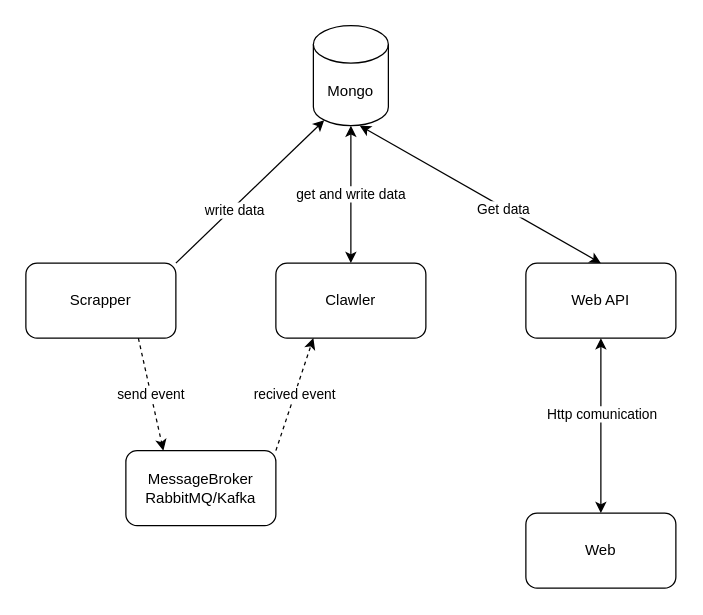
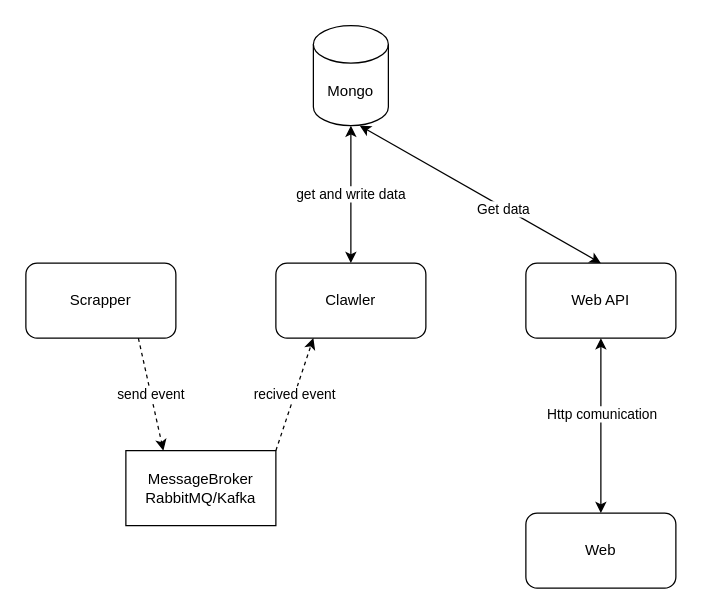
  <mxCell id="0" />
  <mxCell id="1" parent="0" />
  <mxCell id="2" value="Web" style="rounded=1;whiteSpace=wrap;html=1;" vertex="1" parent="1"><mxGeometry x="420" y="410" width="120" height="60" as="geometry" /></mxCell>
  <mxCell id="3" value="Scrapper" style="rounded=1;whiteSpace=wrap;html=1;" vertex="1" parent="1"><mxGeometry x="20" y="210" width="120" height="60" as="geometry" /></mxCell>
  <mxCell id="4" value="Clawler" style="rounded=1;whiteSpace=wrap;html=1;" vertex="1" parent="1"><mxGeometry x="220" y="210" width="120" height="60" as="geometry" /></mxCell>
  <mxCell id="5" value="Web API" style="rounded=1;whiteSpace=wrap;html=1;" vertex="1" parent="1"><mxGeometry x="420" y="210" width="120" height="60" as="geometry" /></mxCell>
  <mxCell id="6" value="Mongo" style="shape=cylinder3;whiteSpace=wrap;html=1;boundedLbl=1;backgroundOutline=1;size=15;" vertex="1" parent="1"><mxGeometry x="250" y="20" width="60" height="80" as="geometry" /></mxCell>
- <mxCell id="7" value="MessageBroker&lt;br&gt;RabbitMQ/Kafka" style="rounded=1;whiteSpace=wrap;html=1;" vertex="1" parent="1"><mxGeometry x="100" y="360" width="120" height="60" as="geometry" /></mxCell>
+ <mxCell id="7" value="MessageBroker&lt;br&gt;RabbitMQ/Kafka" style="whiteSpace=wrap;html=1;rounded=0;" vertex="1" parent="1"><mxGeometry x="100" y="360" width="120" height="60" as="geometry" /></mxCell>
  <mxCell id="8" value="send event" style="edgeStyle=none;html=1;exitX=0.75;exitY=1;exitDx=0;exitDy=0;entryX=0.25;entryY=0;entryDx=0;entryDy=0;shadow=0;dashed=1;" edge="1" parent="1" source="3" target="7"><mxGeometry relative="1" as="geometry" /></mxCell>
- <mxCell id="9" value="" style="endArrow=classic;html=1;shadow=0;exitX=1;exitY=0;exitDx=0;exitDy=0;entryX=0.145;entryY=1;entryDx=0;entryDy=-4.35;entryPerimeter=0;startArrow=none;startFill=0;endFill=1;" edge="1" parent="1" source="3" target="6"><mxGeometry width="50" height="50" relative="1" as="geometry"><mxPoint x="40" y="30" as="sourcePoint" /><mxPoint x="90" y="-20" as="targetPoint" /></mxGeometry></mxCell>
- <mxCell id="10" value="write data" style="edgeLabel;html=1;align=center;verticalAlign=middle;resizable=0;points=[];" vertex="1" connectable="0" parent="9"><mxGeometry x="-0.236" y="-2" relative="1" as="geometry"><mxPoint as="offset" /></mxGeometry></mxCell>
  <mxCell id="11" value="recived event" style="edgeStyle=none;html=1;exitX=1;exitY=0;exitDx=0;exitDy=0;shadow=0;entryX=0.25;entryY=1;entryDx=0;entryDy=0;dashed=1;" edge="1" parent="1" source="7" target="4"><mxGeometry relative="1" as="geometry"><mxPoint x="240" y="270" as="targetPoint" /></mxGeometry></mxCell>
  <mxCell id="12" value="get and write data" style="endArrow=classic;html=1;shadow=0;exitX=0.5;exitY=0;exitDx=0;exitDy=0;entryX=0.5;entryY=1;entryDx=0;entryDy=0;entryPerimeter=0;startArrow=classic;startFill=1;endFill=1;" edge="1" parent="1" source="4" target="6"><mxGeometry width="50" height="50" relative="1" as="geometry"><mxPoint x="-190" y="-170" as="sourcePoint" /><mxPoint x="48.7" y="-284.35" as="targetPoint" /></mxGeometry></mxCell>
  <mxCell id="13" value="" style="endArrow=classic;html=1;shadow=0;exitX=0.617;exitY=1;exitDx=0;exitDy=0;entryX=0.5;entryY=0;entryDx=0;entryDy=0;exitPerimeter=0;startArrow=classic;startFill=1;endFill=1;" edge="1" parent="1" source="6" target="5"><mxGeometry width="50" height="50" relative="1" as="geometry"><mxPoint x="-180" y="-160" as="sourcePoint" /><mxPoint x="58.7" y="-274.35" as="targetPoint" /></mxGeometry></mxCell>
  <mxCell id="14" value="Get data" style="edgeLabel;html=1;align=center;verticalAlign=middle;resizable=0;points=[];" vertex="1" connectable="0" parent="13"><mxGeometry x="0.193" y="-1" relative="1" as="geometry"><mxPoint as="offset" /></mxGeometry></mxCell>
  <mxCell id="15" value="" style="endArrow=classic;startArrow=classic;html=1;shadow=0;entryX=0.5;entryY=1;entryDx=0;entryDy=0;exitX=0.5;exitY=0;exitDx=0;exitDy=0;" edge="1" parent="1" source="2" target="5"><mxGeometry width="50" height="50" relative="1" as="geometry"><mxPoint x="290" y="390" as="sourcePoint" /><mxPoint x="340" y="340" as="targetPoint" /></mxGeometry></mxCell>
  <mxCell id="16" value="Http comunication" style="edgeLabel;html=1;align=center;verticalAlign=middle;resizable=0;points=[];" vertex="1" connectable="0" parent="15"><mxGeometry x="-0.2" y="-3" relative="1" as="geometry"><mxPoint x="-3" y="-24" as="offset" /></mxGeometry></mxCell>
